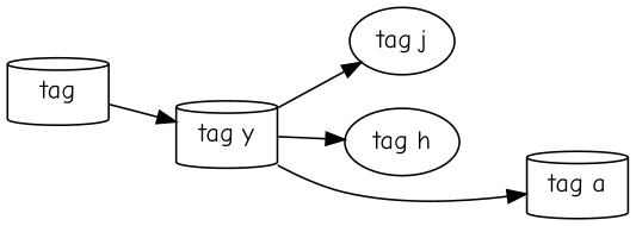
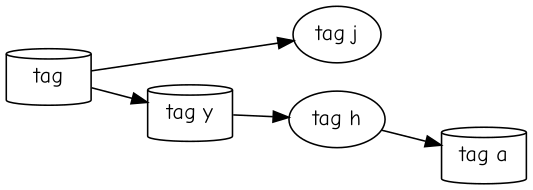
  digraph {
    fontname="Comic Neue"
    rankdir=LR
    node [fontname="Comic Neue" shape=cylinder]
    edge [fontname="Comic Neue"]
    n1 [label=tag]
    n2 [label="tag y"]
    n3 [label="tag j" shape=ellipse]
    n4 [label="tag h" shape=ellipse]
    n5 [label="tag a"]
    n1 -> n2
-   n2 -> n3
+   n1 -> n3
    n2 -> n4
-   n2 -> n5
+   n4 -> n5
  }
